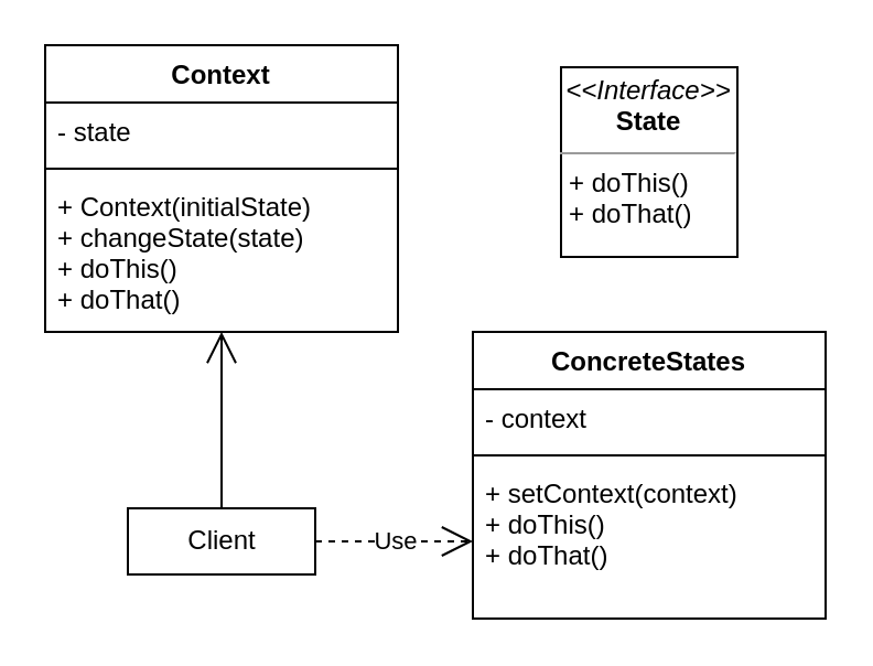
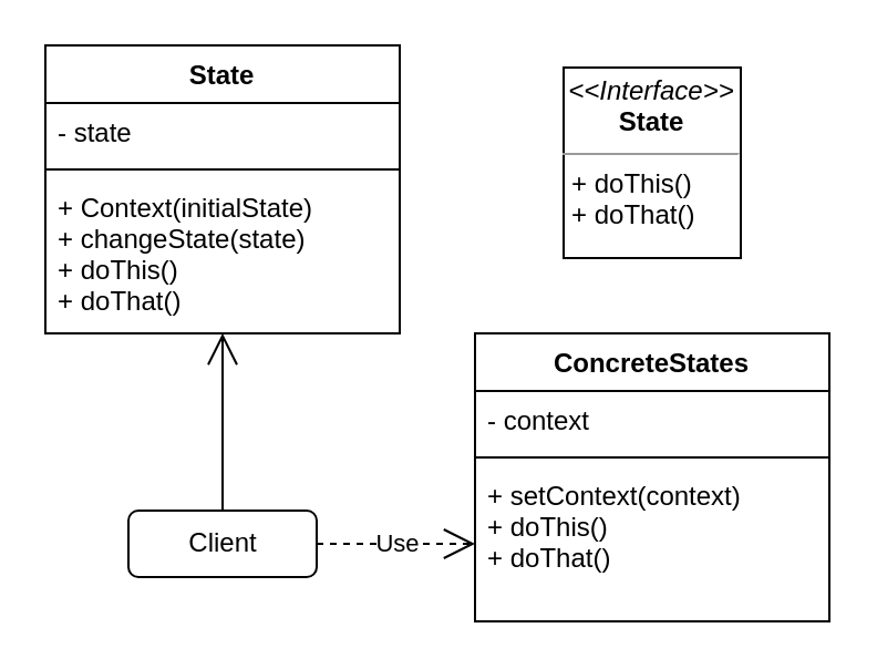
  <mxCell id="0" />
  <mxCell id="1" parent="0" />
  <mxCell id="2" value="&lt;p style=&quot;margin: 0px ; margin-top: 4px ; text-align: center&quot;&gt;&lt;i&gt;&amp;lt;&amp;lt;Interface&amp;gt;&amp;gt;&lt;/i&gt;&lt;br&gt;&lt;b&gt;State&lt;/b&gt;&lt;/p&gt;&lt;hr size=&quot;1&quot;&gt;&lt;p style=&quot;margin: 0px ; margin-left: 4px&quot;&gt;+ doThis()&lt;br&gt;+ doThat()&lt;/p&gt;" style="verticalAlign=top;align=left;overflow=fill;fontSize=12;fontFamily=Helvetica;html=1;" vertex="1" parent="1"><mxGeometry x="254" y="30" width="80" height="86" as="geometry" /></mxCell>
- <mxCell id="3" value="Context" style="swimlane;fontStyle=1;align=center;verticalAlign=top;childLayout=stackLayout;horizontal=1;startSize=26;horizontalStack=0;resizeParent=1;resizeParentMax=0;resizeLast=0;collapsible=1;marginBottom=0;" vertex="1" parent="1"><mxGeometry x="20" y="20" width="160" height="130" as="geometry" /></mxCell>
+ <mxCell id="3" value="State" style="swimlane;fontStyle=1;align=center;verticalAlign=top;childLayout=stackLayout;horizontal=1;startSize=26;horizontalStack=0;resizeParent=1;resizeParentMax=0;resizeLast=0;collapsible=1;marginBottom=0;" vertex="1" parent="1"><mxGeometry x="20" y="20" width="160" height="130" as="geometry" /></mxCell>
  <mxCell id="4" value="- state" style="text;strokeColor=none;fillColor=none;align=left;verticalAlign=top;spacingLeft=4;spacingRight=4;overflow=hidden;rotatable=0;points=[[0,0.5],[1,0.5]];portConstraint=eastwest;" vertex="1" parent="3"><mxGeometry y="26" width="160" height="26" as="geometry" /></mxCell>
  <mxCell id="5" value="" style="line;strokeWidth=1;fillColor=none;align=left;verticalAlign=middle;spacingTop=-1;spacingLeft=3;spacingRight=3;rotatable=0;labelPosition=right;points=[];portConstraint=eastwest;" vertex="1" parent="3"><mxGeometry y="52" width="160" height="8" as="geometry" /></mxCell>
  <mxCell id="6" value="+ Context(initialState)&#10;+ changeState(state)&#10;+ doThis()&#10;+ doThat()" style="text;strokeColor=none;fillColor=none;align=left;verticalAlign=top;spacingLeft=4;spacingRight=4;overflow=hidden;rotatable=0;points=[[0,0.5],[1,0.5]];portConstraint=eastwest;" vertex="1" parent="3"><mxGeometry y="60" width="160" height="70" as="geometry" /></mxCell>
  <mxCell id="7" value="ConcreteStates" style="swimlane;fontStyle=1;align=center;verticalAlign=top;childLayout=stackLayout;horizontal=1;startSize=26;horizontalStack=0;resizeParent=1;resizeParentMax=0;resizeLast=0;collapsible=1;marginBottom=0;" vertex="1" parent="1"><mxGeometry x="214" y="150" width="160" height="130" as="geometry" /></mxCell>
  <mxCell id="8" value="- context" style="text;strokeColor=none;fillColor=none;align=left;verticalAlign=top;spacingLeft=4;spacingRight=4;overflow=hidden;rotatable=0;points=[[0,0.5],[1,0.5]];portConstraint=eastwest;" vertex="1" parent="7"><mxGeometry y="26" width="160" height="26" as="geometry" /></mxCell>
  <mxCell id="9" value="" style="line;strokeWidth=1;fillColor=none;align=left;verticalAlign=middle;spacingTop=-1;spacingLeft=3;spacingRight=3;rotatable=0;labelPosition=right;points=[];portConstraint=eastwest;" vertex="1" parent="7"><mxGeometry y="52" width="160" height="8" as="geometry" /></mxCell>
  <mxCell id="10" value="+ setContext(context)&#10;+ doThis()&#10;+ doThat()" style="text;strokeColor=none;fillColor=none;align=left;verticalAlign=top;spacingLeft=4;spacingRight=4;overflow=hidden;rotatable=0;points=[[0,0.5],[1,0.5]];portConstraint=eastwest;" vertex="1" parent="7"><mxGeometry y="60" width="160" height="70" as="geometry" /></mxCell>
- <mxCell id="11" value="Client" style="html=1;rounded=0;" vertex="1" parent="1"><mxGeometry x="57.5" y="230" width="85" height="30" as="geometry" /></mxCell>
+ <mxCell id="11" value="Client" style="html=1;rounded=1;" vertex="1" parent="1"><mxGeometry x="57.5" y="230" width="85" height="30" as="geometry" /></mxCell>
  <mxCell id="12" value="" style="endArrow=open;endFill=1;endSize=12;html=1;rounded=0;exitX=0.5;exitY=0;exitDx=0;exitDy=0;" edge="1" parent="1" source="11" target="6"><mxGeometry width="160" relative="1" as="geometry"><mxPoint x="50" y="190" as="sourcePoint" /><mxPoint x="210" y="190" as="targetPoint" /></mxGeometry></mxCell>
  <mxCell id="13" value="Use" style="endArrow=open;endSize=12;dashed=1;html=1;rounded=0;exitX=1;exitY=0.5;exitDx=0;exitDy=0;entryX=0;entryY=0.5;entryDx=0;entryDy=0;" edge="1" parent="1" source="11" target="10"><mxGeometry width="160" relative="1" as="geometry"><mxPoint x="50" y="190" as="sourcePoint" /><mxPoint x="210" y="190" as="targetPoint" /></mxGeometry></mxCell>
